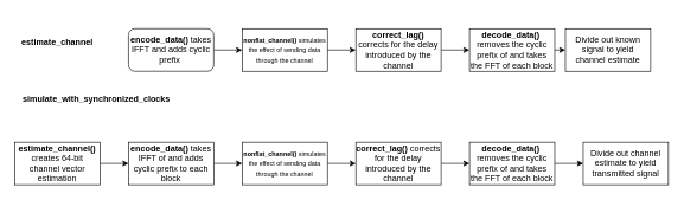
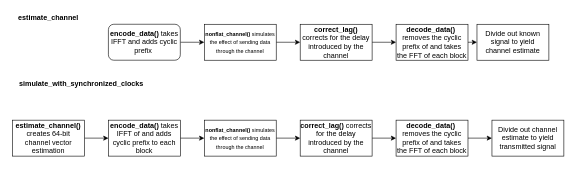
  <mxCell id="0" />
  <mxCell id="1" parent="0" />
  <mxCell id="2" style="edgeStyle=orthogonalEdgeStyle;rounded=0;orthogonalLoop=1;jettySize=auto;html=1;exitX=1;exitY=0.5;exitDx=0;exitDy=0;entryX=0;entryY=0.5;entryDx=0;entryDy=0;" edge="1" parent="1" source="3" target="5"><mxGeometry relative="1" as="geometry" /></mxCell>
  <mxCell id="3" value="&lt;b&gt;estimate_channel()&lt;/b&gt;&lt;br&gt;creates 64-bit channel vector estimation" style="rounded=0;whiteSpace=wrap;html=1;" vertex="1" parent="1"><mxGeometry x="20" y="200" width="120" height="60" as="geometry" /></mxCell>
  <mxCell id="4" style="edgeStyle=orthogonalEdgeStyle;rounded=0;orthogonalLoop=1;jettySize=auto;html=1;exitX=1;exitY=0.5;exitDx=0;exitDy=0;entryX=0;entryY=0.5;entryDx=0;entryDy=0;" edge="1" parent="1" source="5" target="7"><mxGeometry relative="1" as="geometry" /></mxCell>
  <mxCell id="5" value="&lt;b&gt;encode_data()&amp;nbsp;&lt;/b&gt;&lt;span&gt;takes IFFT of and adds cyclic prefix&lt;/span&gt;&lt;span&gt;&amp;nbsp;to each block&lt;/span&gt;" style="rounded=0;whiteSpace=wrap;html=1;" vertex="1" parent="1"><mxGeometry x="180" y="200" width="120" height="60" as="geometry" /></mxCell>
  <mxCell id="6" style="edgeStyle=orthogonalEdgeStyle;rounded=0;orthogonalLoop=1;jettySize=auto;html=1;exitX=1;exitY=0.5;exitDx=0;exitDy=0;" edge="1" parent="1" source="7" target="9"><mxGeometry relative="1" as="geometry" /></mxCell>
  <mxCell id="7" value="&lt;b style=&quot;font-size: 9px ; font-family: &amp;#34;helvetica&amp;#34;&quot;&gt;nonflat_channel()&amp;nbsp;&lt;/b&gt;&lt;span style=&quot;font-size: 9px ; font-family: &amp;#34;helvetica&amp;#34;&quot;&gt;simulates the effect of sending data through the channel&lt;/span&gt;" style="rounded=0;whiteSpace=wrap;html=1;" vertex="1" parent="1"><mxGeometry x="340" y="200" width="120" height="60" as="geometry" /></mxCell>
  <mxCell id="8" style="edgeStyle=orthogonalEdgeStyle;rounded=0;orthogonalLoop=1;jettySize=auto;html=1;exitX=1;exitY=0.5;exitDx=0;exitDy=0;entryX=0;entryY=0.5;entryDx=0;entryDy=0;" edge="1" parent="1" source="9" target="19"><mxGeometry relative="1" as="geometry" /></mxCell>
  <mxCell id="9" value="&lt;b&gt;correct_lag()&amp;nbsp;&lt;/b&gt;&lt;span&gt;corrects for the delay introduced by the channel&lt;/span&gt;" style="rounded=0;whiteSpace=wrap;html=1;" vertex="1" parent="1"><mxGeometry x="500" y="200" width="120" height="60" as="geometry" /></mxCell>
  <mxCell id="10" style="edgeStyle=orthogonalEdgeStyle;rounded=0;orthogonalLoop=1;jettySize=auto;html=1;exitX=1;exitY=0.5;exitDx=0;exitDy=0;" edge="1" parent="1" source="11" target="13"><mxGeometry relative="1" as="geometry" /></mxCell>
  <mxCell id="11" value="&lt;b&gt;encode_data() &lt;/b&gt;takes IFFT and adds cyclic prefix&amp;nbsp;" style="whiteSpace=wrap;html=1;rounded=1;" vertex="1" parent="1"><mxGeometry x="180" y="40" width="120" height="60" as="geometry" /></mxCell>
  <mxCell id="12" style="edgeStyle=orthogonalEdgeStyle;rounded=0;orthogonalLoop=1;jettySize=auto;html=1;exitX=1;exitY=0.5;exitDx=0;exitDy=0;entryX=0;entryY=0.5;entryDx=0;entryDy=0;" edge="1" parent="1" source="13" target="15"><mxGeometry relative="1" as="geometry" /></mxCell>
  <mxCell id="13" value="&lt;b style=&quot;font-size: 9px ; font-family: &amp;#34;helvetica&amp;#34;&quot;&gt;nonflat_channel()&amp;nbsp;&lt;/b&gt;&lt;span style=&quot;font-size: 9px ; font-family: &amp;#34;helvetica&amp;#34;&quot;&gt;simulates the effect of sending data through the channel&lt;/span&gt;" style="rounded=0;whiteSpace=wrap;html=1;" vertex="1" parent="1"><mxGeometry x="340" y="40" width="120" height="60" as="geometry" /></mxCell>
  <mxCell id="14" style="edgeStyle=orthogonalEdgeStyle;rounded=0;orthogonalLoop=1;jettySize=auto;html=1;exitX=1;exitY=0.5;exitDx=0;exitDy=0;entryX=0;entryY=0.5;entryDx=0;entryDy=0;" edge="1" parent="1" source="15" target="21"><mxGeometry relative="1" as="geometry" /></mxCell>
  <mxCell id="15" value="&lt;b&gt;correct_lag() &lt;/b&gt;corrects for the delay introduced by the channel" style="rounded=0;whiteSpace=wrap;html=1;" vertex="1" parent="1"><mxGeometry x="500" y="40" width="120" height="60" as="geometry" /></mxCell>
- <mxCell id="16" value="&lt;b&gt;estimate_channel&lt;/b&gt;" style="text;html=1;strokeColor=none;fillColor=none;align=center;verticalAlign=middle;whiteSpace=wrap;rounded=0;" vertex="1" parent="1"><mxGeometry x="20" y="50" width="120" height="20" as="geometry" /></mxCell>
+ <mxCell id="16" value="&lt;b&gt;estimate_channel&lt;/b&gt;" style="text;html=1;strokeColor=none;fillColor=none;align=center;verticalAlign=middle;whiteSpace=wrap;rounded=0;" vertex="1" parent="1"><mxGeometry x="20" y="20" width="120" height="20" as="geometry" /></mxCell>
  <mxCell id="17" value="&lt;b&gt;simulate_with_synchronized_clocks&lt;/b&gt;" style="text;html=1;strokeColor=none;fillColor=none;align=center;verticalAlign=middle;whiteSpace=wrap;rounded=0;" vertex="1" parent="1"><mxGeometry x="75" y="130" width="120" height="20" as="geometry" /></mxCell>
  <mxCell id="18" style="edgeStyle=orthogonalEdgeStyle;rounded=0;orthogonalLoop=1;jettySize=auto;html=1;exitX=1;exitY=0.5;exitDx=0;exitDy=0;entryX=0;entryY=0.5;entryDx=0;entryDy=0;" edge="1" parent="1" source="19" target="23"><mxGeometry relative="1" as="geometry" /></mxCell>
  <mxCell id="19" value="&lt;b&gt;decode_data()&lt;/b&gt;&amp;nbsp;&lt;br&gt;removes the cyclic prefix of and takes the FFT of each block" style="rounded=0;whiteSpace=wrap;html=1;" vertex="1" parent="1"><mxGeometry x="660" y="200" width="120" height="60" as="geometry" /></mxCell>
  <mxCell id="20" style="edgeStyle=orthogonalEdgeStyle;rounded=0;orthogonalLoop=1;jettySize=auto;html=1;exitX=1;exitY=0.5;exitDx=0;exitDy=0;entryX=0;entryY=0.5;entryDx=0;entryDy=0;" edge="1" parent="1" source="21" target="22"><mxGeometry relative="1" as="geometry" /></mxCell>
  <mxCell id="21" value="&lt;b&gt;decode_data()&lt;/b&gt;&amp;nbsp;&lt;br&gt;removes the cyclic prefix of and takes the FFT of each block" style="rounded=0;whiteSpace=wrap;html=1;" vertex="1" parent="1"><mxGeometry x="660" y="40" width="120" height="60" as="geometry" /></mxCell>
  <mxCell id="22" value="&lt;span style=&quot;font-weight: 400&quot;&gt;Divide out known signal to yield channel estimate&lt;/span&gt;" style="rounded=0;whiteSpace=wrap;html=1;fontStyle=1" vertex="1" parent="1"><mxGeometry x="795" y="40" width="120" height="60" as="geometry" /></mxCell>
  <mxCell id="23" value="&lt;span style=&quot;font-weight: 400&quot;&gt;Divide out channel estimate to yield transmitted signal&lt;/span&gt;" style="rounded=0;whiteSpace=wrap;html=1;fontStyle=1" vertex="1" parent="1"><mxGeometry x="820" y="200" width="120" height="60" as="geometry" /></mxCell>
